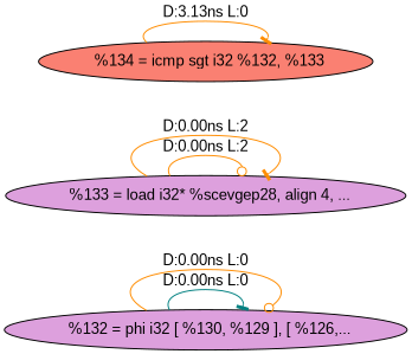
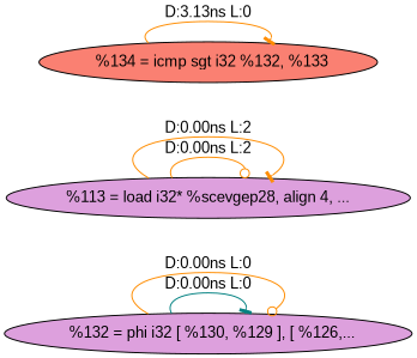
  digraph {
    fontname="Liberation Sans"
    rankdir=LR
    node [fillcolor=plum fontname="Liberation Sans" style=filled]
    edge [arrowhead=tee color=darkorange fontname="Liberation Sans"]
    n1 [label="  %132 = phi i32 [ %130, %129 ], [ %126,..."]
-   n2 [label="  %133 = load i32* %scevgep28, align 4, ..."]
+   n2 [label="%113 = load i32* %scevgep28, align 4, ..."]
    n3 [fillcolor=salmon label="  %134 = icmp sgt i32 %132, %133"]
    n1 -> n1 [color=teal label="D:0.00ns L:0"]
    n1 -> n1 [arrowhead=odot label="D:0.00ns L:0"]
    n2 -> n2 [arrowhead=odot label="D:0.00ns L:2"]
    n2 -> n2 [label="D:0.00ns L:2"]
    n3 -> n3 [label="D:3.13ns L:0"]
  }
